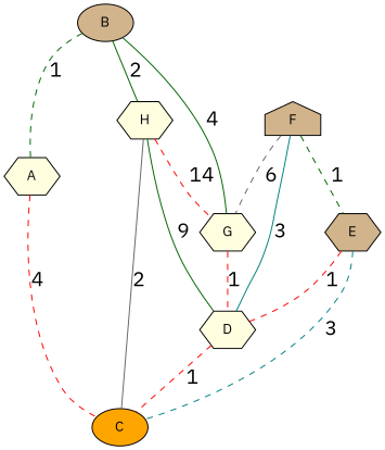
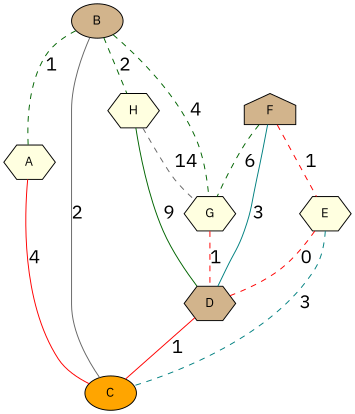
  graph {
    fontname="IBM Plex Sans"
    node [fillcolor=tan fontname="IBM Plex Sans" shape=hexagon style=filled]
    edge [color=red fontname="IBM Plex Sans" fontsize="20pt" style=dashed]
    B [shape=ellipse]
    A [fillcolor=lightyellow]
    H [fillcolor=lightyellow]
    C [fillcolor=orange shape=ellipse]
    G [fillcolor=lightyellow]
-   D [fillcolor=lightyellow]
+   D
    F [shape=house]
-   E
+   E [fillcolor=lightyellow]
    B -- A [color=darkgreen label=1]
-   B -- H [color=darkgreen label=2 style=solid]
-   H -- C [color=gray40 label=2 style=solid]
-   B -- G [color=darkgreen label=4 style=solid]
-   A -- C [label=4]
-   H -- G [label=14]
+   B -- H [color=darkgreen label=2]
+   B -- C [color=gray40 label=2 style=solid]
+   B -- G [color=darkgreen label=4]
+   A -- C [label=4 style=solid]
+   H -- G [color=gray40 label=14]
    H -- D [color=darkgreen label=9 style=solid]
    G -- D [label=1]
-   D -- C [label=1]
-   F -- G [color=gray40 label=6]
+   D -- C [label=1 style=solid]
+   F -- G [color=darkgreen label=6]
    F -- D [color=teal label=3 style=solid]
-   F -- E [color=darkgreen label=1]
+   F -- E [label=1]
    E -- C [color=teal label=3]
-   E -- D [label=1]
+   E -- D [label=0]
  }
